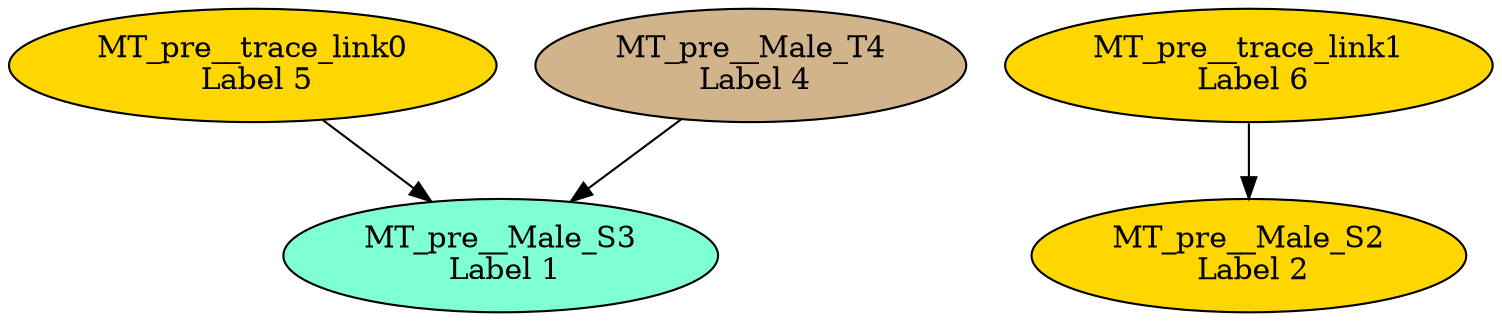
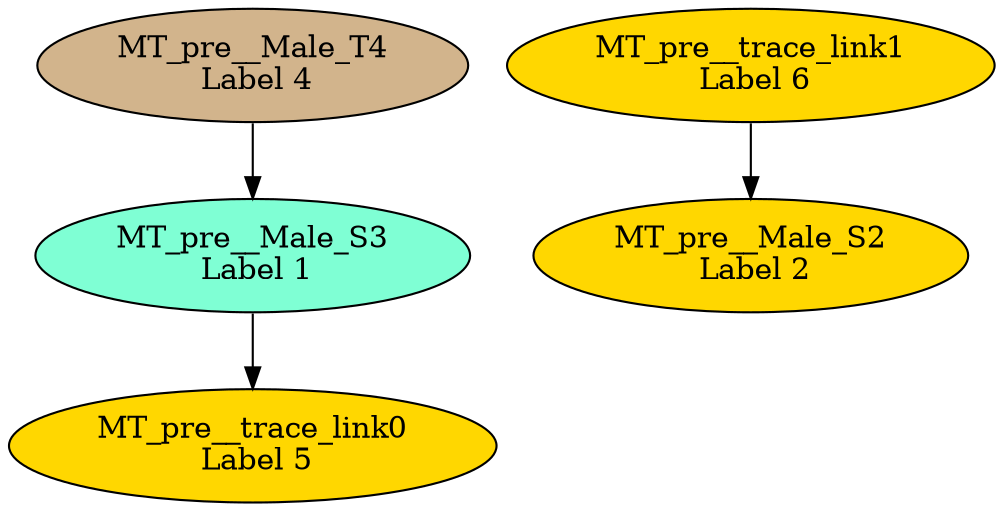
  digraph {
    node [fillcolor=gold style=filled]
    "MT_pre__Male_S3\n Label 1" [fillcolor=aquamarine]
    "MT_pre__trace_link0\n Label 5"
    "MT_pre__trace_link1\n Label 6"
    "MT_pre__Male_S2\n Label 2"
    "MT_pre__Male_T4\n Label 4" [fillcolor=tan]
-   "MT_pre__trace_link0\n Label 5" -> "MT_pre__Male_S3\n Label 1"
+   "MT_pre__Male_S3\n Label 1" -> "MT_pre__trace_link0\n Label 5"
    "MT_pre__trace_link1\n Label 6" -> "MT_pre__Male_S2\n Label 2"
    "MT_pre__Male_T4\n Label 4" -> "MT_pre__Male_S3\n Label 1"
  }
